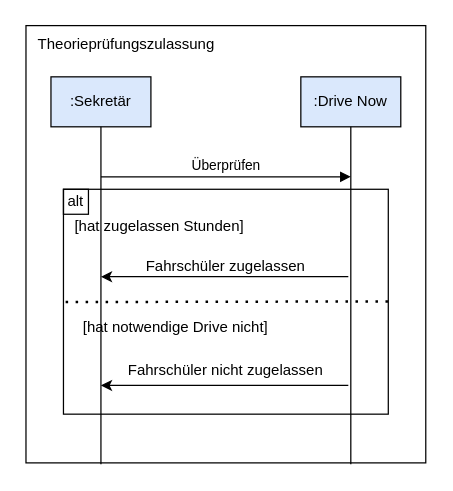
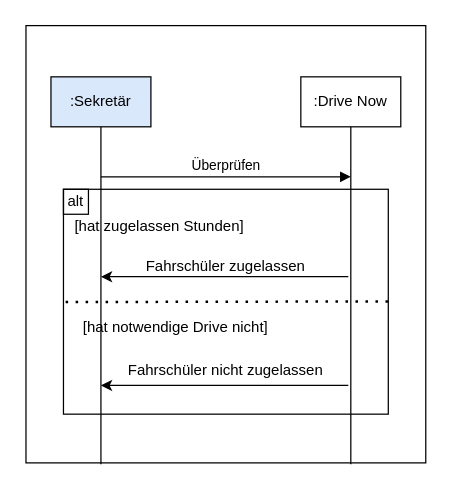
  <mxCell id="0" />
  <mxCell id="1" parent="0" />
  <mxCell id="2" value="" style="rounded=0;whiteSpace=wrap;html=1;fillColor=none;" vertex="1" parent="1"><mxGeometry x="20" y="20" width="320" height="350" as="geometry" /></mxCell>
  <mxCell id="3" value="" style="rounded=0;whiteSpace=wrap;html=1;fillColor=none;" vertex="1" parent="1"><mxGeometry x="50" y="151" width="260" height="180" as="geometry" /></mxCell>
  <mxCell id="4" value="Überprüfen" style="html=1;verticalAlign=bottom;endArrow=block;edgeStyle=elbowEdgeStyle;elbow=vertical;curved=0;rounded=0;" parent="1" edge="1"><mxGeometry relative="1" as="geometry"><mxPoint x="80" y="141" as="sourcePoint" /><Array as="points"><mxPoint x="180" y="141" /></Array><mxPoint x="280" y="141" as="targetPoint" /><mxPoint as="offset" /></mxGeometry></mxCell>
- <mxCell id="5" value="Theorieprüfungszulassung" style="text;html=1;align=center;verticalAlign=middle;resizable=0;points=[];autosize=1;strokeColor=none;fillColor=none;" vertex="1" parent="1"><mxGeometry x="20" y="20" width="160" height="30" as="geometry" /></mxCell>
  <mxCell id="6" value="" style="rounded=0;whiteSpace=wrap;html=1;fillColor=none;" vertex="1" parent="1"><mxGeometry x="50" y="151" width="20" height="20" as="geometry" /></mxCell>
  <mxCell id="7" value="alt" style="text;html=1;strokeColor=none;fillColor=none;align=center;verticalAlign=middle;whiteSpace=wrap;rounded=0;" vertex="1" parent="1"><mxGeometry x="30" y="146" width="60" height="30" as="geometry" /></mxCell>
  <mxCell id="8" value="Fahrschüler zugelassen" style="text;html=1;strokeColor=none;fillColor=none;align=center;verticalAlign=middle;whiteSpace=wrap;rounded=0;" vertex="1" parent="1"><mxGeometry x="90" y="198" width="180" height="30" as="geometry" /></mxCell>
  <mxCell id="9" value="[hat zugelassen Stunden]" style="text;html=1;strokeColor=none;fillColor=none;align=center;verticalAlign=middle;whiteSpace=wrap;rounded=0;" vertex="1" parent="1"><mxGeometry x="47" y="176" width="160" height="10" as="geometry" /></mxCell>
  <mxCell id="10" value="" style="endArrow=classic;html=1;rounded=0;" edge="1" parent="1"><mxGeometry width="50" height="50" relative="1" as="geometry"><mxPoint x="278" y="221" as="sourcePoint" /><mxPoint x="80" y="221" as="targetPoint" /></mxGeometry></mxCell>
  <mxCell id="11" value="" style="endArrow=none;dashed=1;html=1;dashPattern=1 3;strokeWidth=2;rounded=0;entryX=0.001;entryY=0.596;entryDx=0;entryDy=0;entryPerimeter=0;exitX=0.999;exitY=0.593;exitDx=0;exitDy=0;exitPerimeter=0;" edge="1" parent="1"><mxGeometry width="50" height="50" relative="1" as="geometry"><mxPoint x="309.74" y="240.74" as="sourcePoint" /><mxPoint x="50.26" y="241.28" as="targetPoint" /></mxGeometry></mxCell>
  <mxCell id="12" value=":Sekretär" style="rounded=0;whiteSpace=wrap;html=1;fillColor=#dae8fc;" vertex="1" parent="1"><mxGeometry x="40" y="61" width="80" height="40" as="geometry" /></mxCell>
- <mxCell id="13" value=":Drive Now" style="rounded=0;whiteSpace=wrap;html=1;fillColor=#dae8fc;" vertex="1" parent="1"><mxGeometry x="240" y="61" width="80" height="40" as="geometry" /></mxCell>
+ <mxCell id="13" value=":Drive Now" style="rounded=0;whiteSpace=wrap;html=1;" vertex="1" parent="1"><mxGeometry x="240" y="61" width="80" height="40" as="geometry" /></mxCell>
  <mxCell id="14" value="" style="endArrow=none;html=1;rounded=0;" edge="1" parent="1"><mxGeometry width="50" height="50" relative="1" as="geometry"><mxPoint x="80" y="371" as="sourcePoint" /><mxPoint x="80" y="101" as="targetPoint" /></mxGeometry></mxCell>
  <mxCell id="15" value="" style="endArrow=none;html=1;rounded=0;" edge="1" parent="1"><mxGeometry width="50" height="50" relative="1" as="geometry"><mxPoint x="280" y="371" as="sourcePoint" /><mxPoint x="280" y="101" as="targetPoint" /></mxGeometry></mxCell>
  <mxCell id="16" value="[hat notwendige Drive nicht]" style="text;html=1;strokeColor=none;fillColor=none;align=center;verticalAlign=middle;whiteSpace=wrap;rounded=0;" vertex="1" parent="1"><mxGeometry x="35" y="261" width="210" as="geometry" /></mxCell>
  <mxCell id="17" value="Fahrschüler nicht zugelassen" style="text;html=1;strokeColor=none;fillColor=none;align=center;verticalAlign=middle;whiteSpace=wrap;rounded=0;" vertex="1" parent="1"><mxGeometry x="90" y="281" width="180" height="30" as="geometry" /></mxCell>
  <mxCell id="18" value="" style="endArrow=classic;html=1;rounded=0;" edge="1" parent="1"><mxGeometry width="50" height="50" relative="1" as="geometry"><mxPoint x="278" y="308" as="sourcePoint" /><mxPoint x="80" y="308" as="targetPoint" /></mxGeometry></mxCell>
